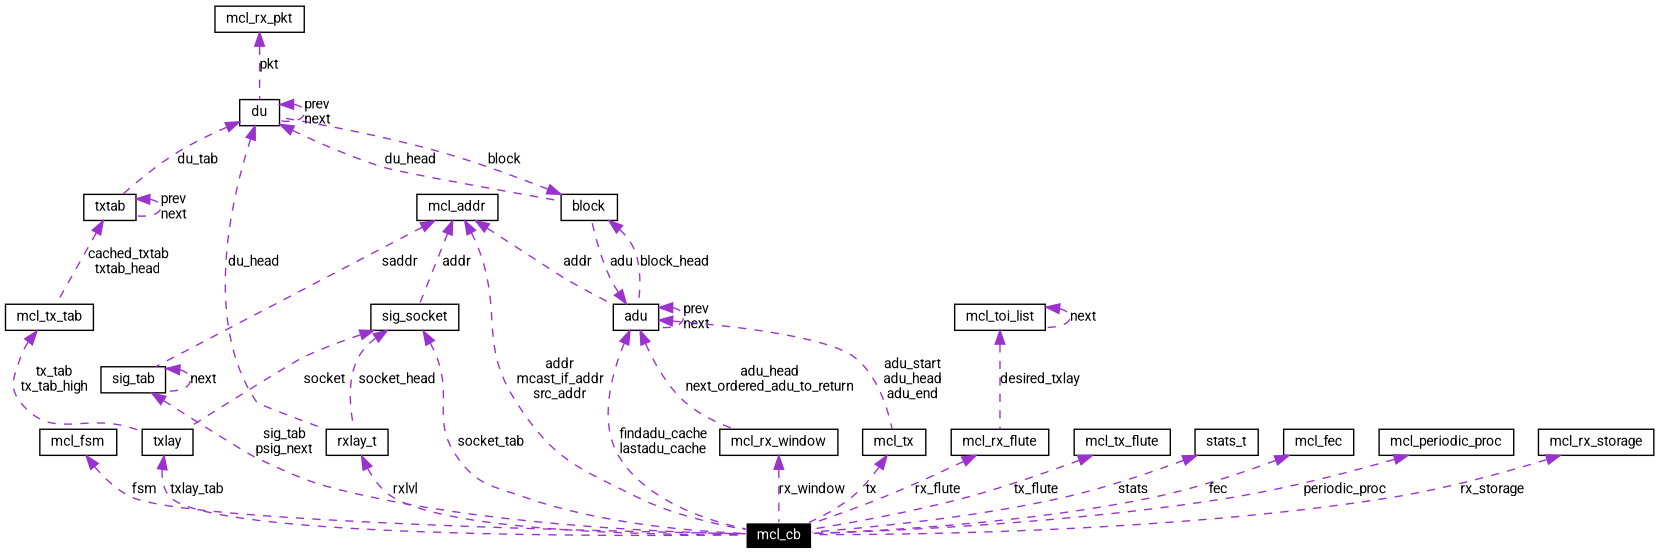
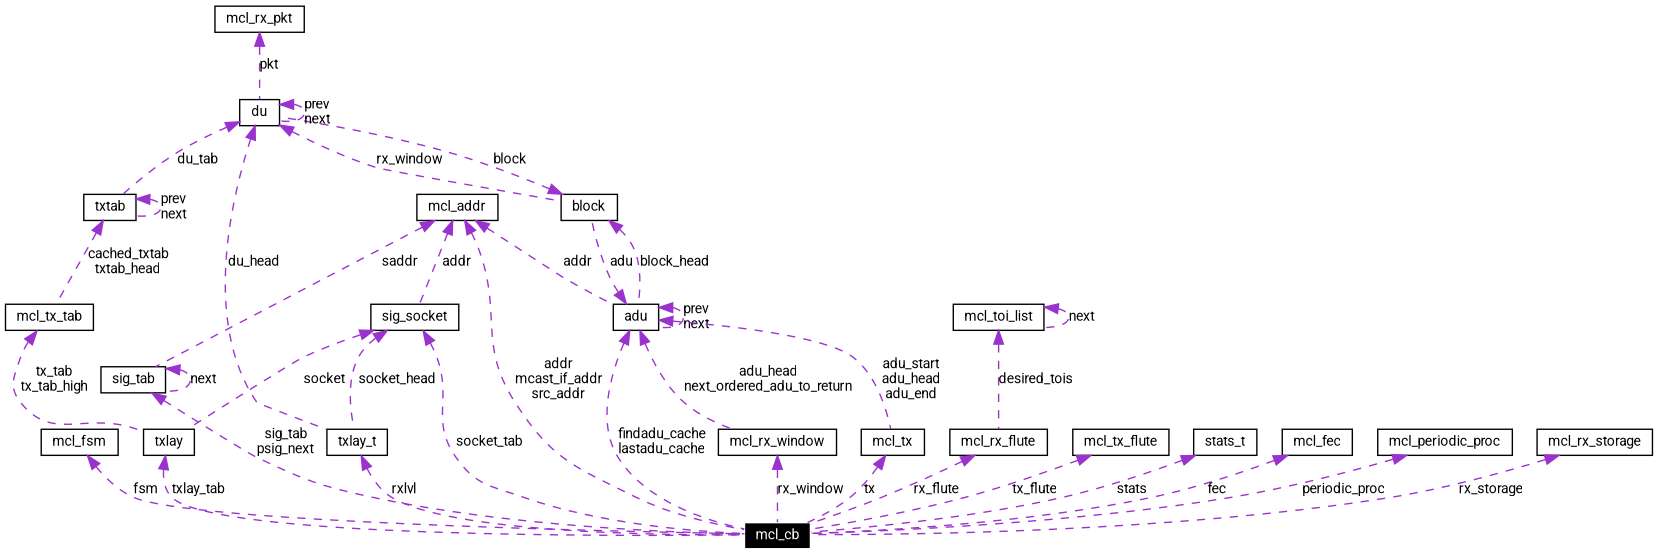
  digraph {
    fontname=Roboto
    node [color=black fontname=Roboto fontsize=10 shape=record]
    edge [color=darkorchid3 dir=back fontname=Roboto fontsize=10 labelfontname=Helvetica labelfontsize=10 style=dashed]
    n1 [color=white fillcolor=black fontcolor=white height=0.2 label=mcl_cb style=filled width=0.4]
    n2 [height=0.2 label=mcl_fsm width=0.4]
    n3 [height=0.2 label=sig_socket width=0.4]
-   n4 [height=0.2 label=rxlay_t width=0.4]
+   n4 [height=0.2 label=txlay_t width=0.4]
    n5 [height=0.2 label=txlay width=0.4]
    n6 [height=0.2 label=mcl_addr width=0.4]
    n7 [height=0.2 label=adu width=0.4]
    n8 [height=0.2 label=sig_tab width=0.4]
    n9 [height=0.2 label=block width=0.4]
    n10 [height=0.2 label=mcl_rx_window width=0.4]
    n11 [height=0.2 label=mcl_tx width=0.4]
    n12 [height=0.2 label=du width=0.4]
    n13 [height=0.2 label=txtab width=0.4]
    n14 [height=0.2 label=mcl_tx_tab width=0.4]
    n15 [height=0.2 label=mcl_rx_pkt width=0.4]
    n16 [height=0.2 label=mcl_rx_flute width=0.4]
    n17 [height=0.2 label=mcl_toi_list width=0.4]
    n18 [height=0.2 label=mcl_tx_flute width=0.4]
    n19 [height=0.2 label=stats_t width=0.4]
    n20 [height=0.2 label=mcl_fec width=0.4]
    n21 [height=0.2 label=mcl_periodic_proc width=0.4]
    n22 [height=0.2 label=mcl_rx_storage width=0.4]
    n2 -> n1 [label=fsm]
    n3 -> n1 [label=socket_tab]
    n3 -> n4 [label=socket_head]
    n3 -> n5 [label=socket]
    n4 -> n1 [label=rxlvl]
    n5 -> n1 [label=txlay_tab]
    n6 -> n1 [label="addr\nmcast_if_addr\nsrc_addr"]
    n6 -> n3 [label=addr]
    n6 -> n7 [label=addr]
    n6 -> n8 [label=saddr]
    n7 -> n1 [label="findadu_cache\nlastadu_cache"]
    n7 -> n7 [label="prev\nnext"]
    n7 -> n9 [label=adu]
    n7 -> n10 [label="adu_head\nnext_ordered_adu_to_return"]
    n7 -> n11 [label="adu_start\nadu_head\nadu_end"]
    n8 -> n1 [label="sig_tab\npsig_next"]
    n8 -> n8 [label=next]
    n9 -> n7 [label=block_head]
    n9 -> n12 [label=block]
    n10 -> n1 [label=rx_window]
    n11 -> n1 [label=tx]
    n12 -> n4 [label=du_head]
-   n12 -> n9 [label=du_head]
+   n12 -> n9 [label=rx_window]
    n12 -> n12 [label="prev\nnext"]
    n12 -> n13 [label=du_tab]
    n13 -> n13 [label="prev\nnext"]
    n13 -> n14 [label="cached_txtab\ntxtab_head"]
    n14 -> n5 [label="tx_tab\ntx_tab_high"]
    n15 -> n12 [label=pkt]
    n16 -> n1 [label=rx_flute]
-   n17 -> n16 [label=desired_txlay]
+   n17 -> n16 [label=desired_tois]
    n17 -> n17 [label=next]
    n18 -> n1 [label=tx_flute]
    n19 -> n1 [label=stats]
    n20 -> n1 [label=fec]
    n21 -> n1 [label=periodic_proc]
    n22 -> n1 [label=rx_storage]
  }
